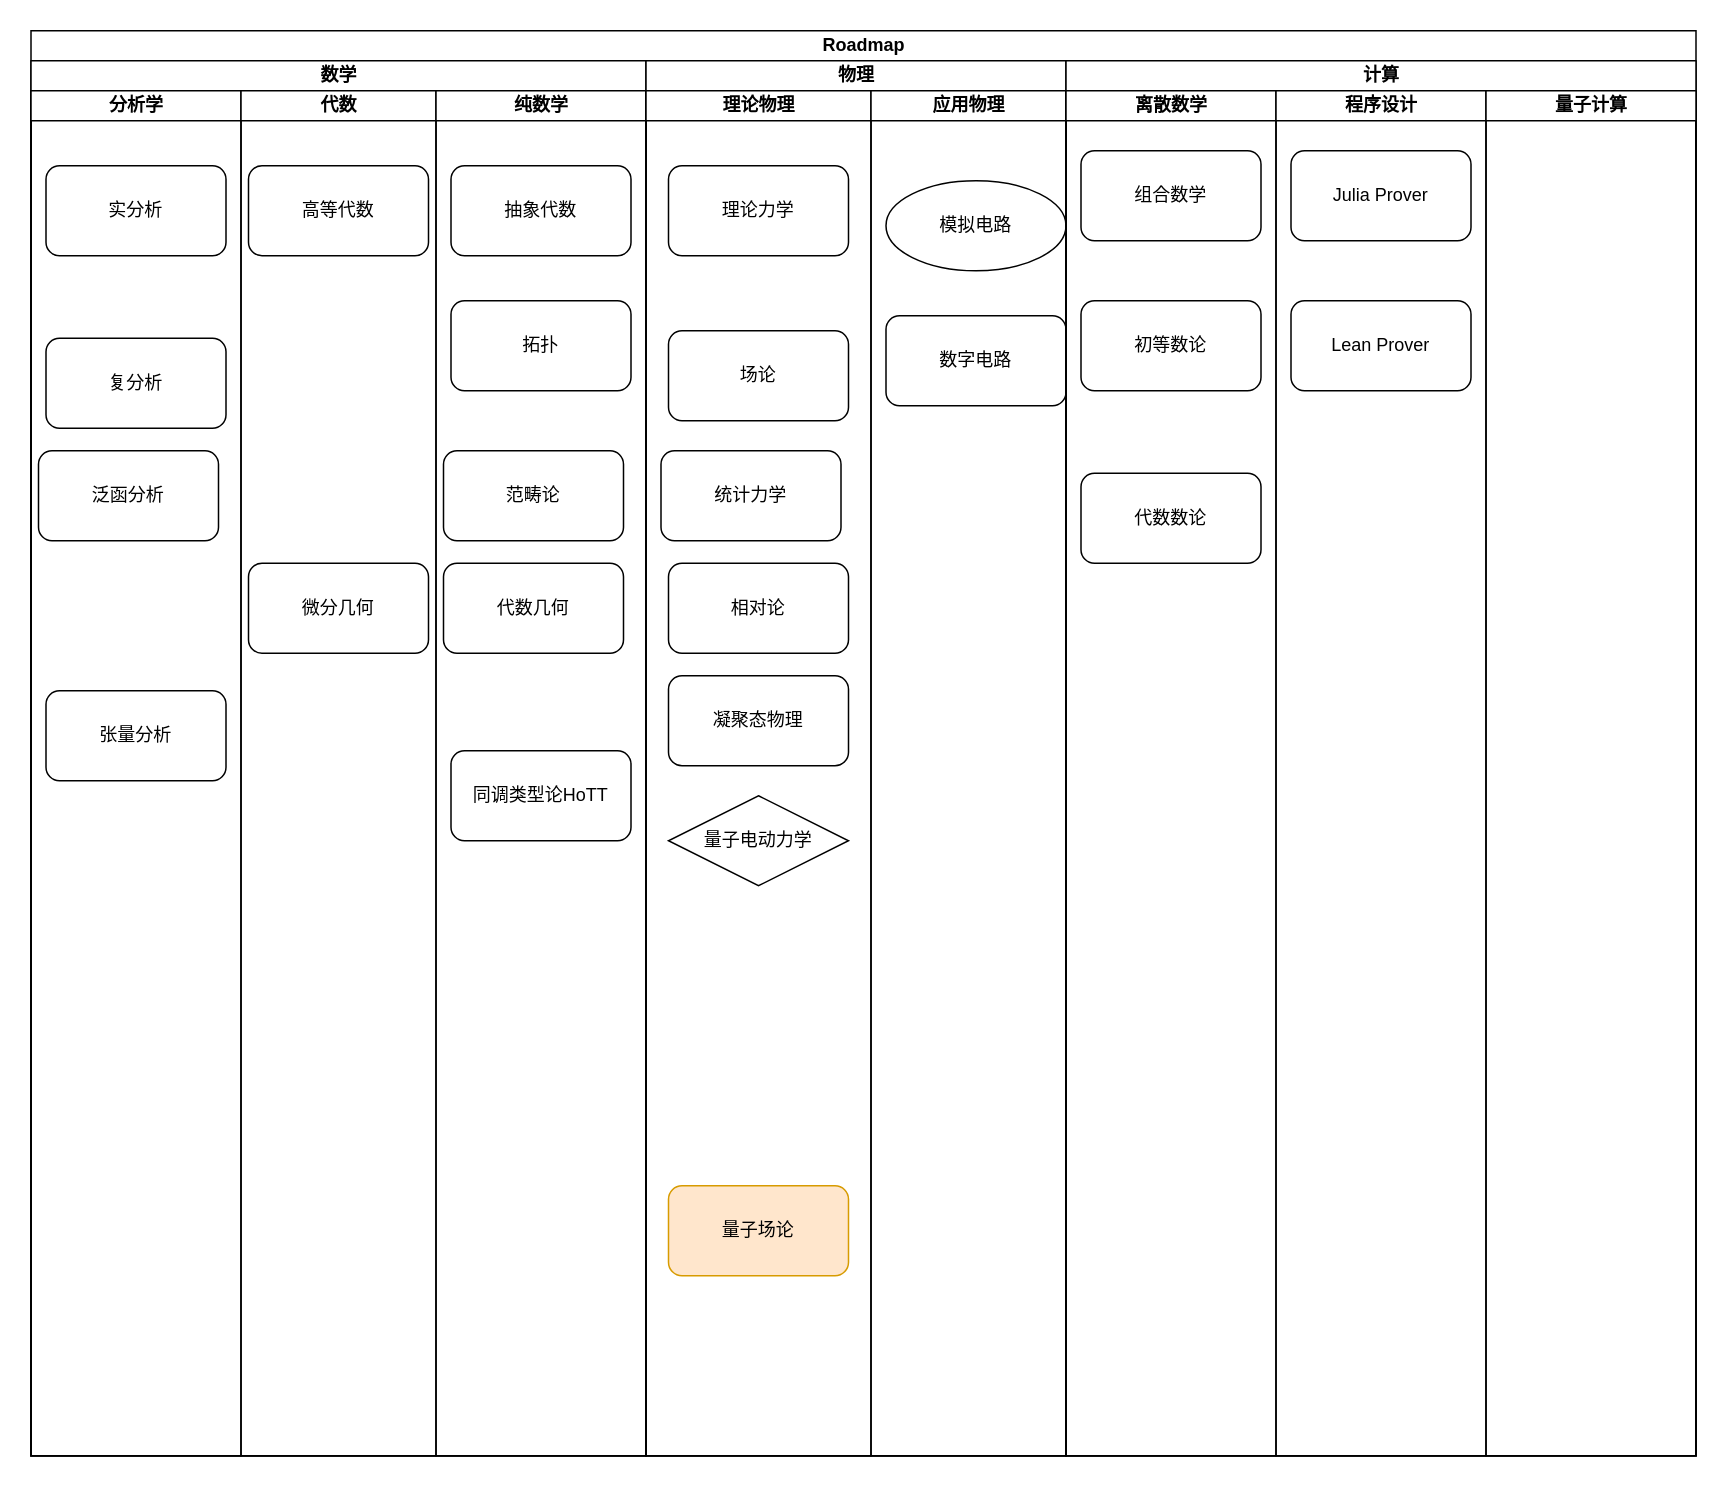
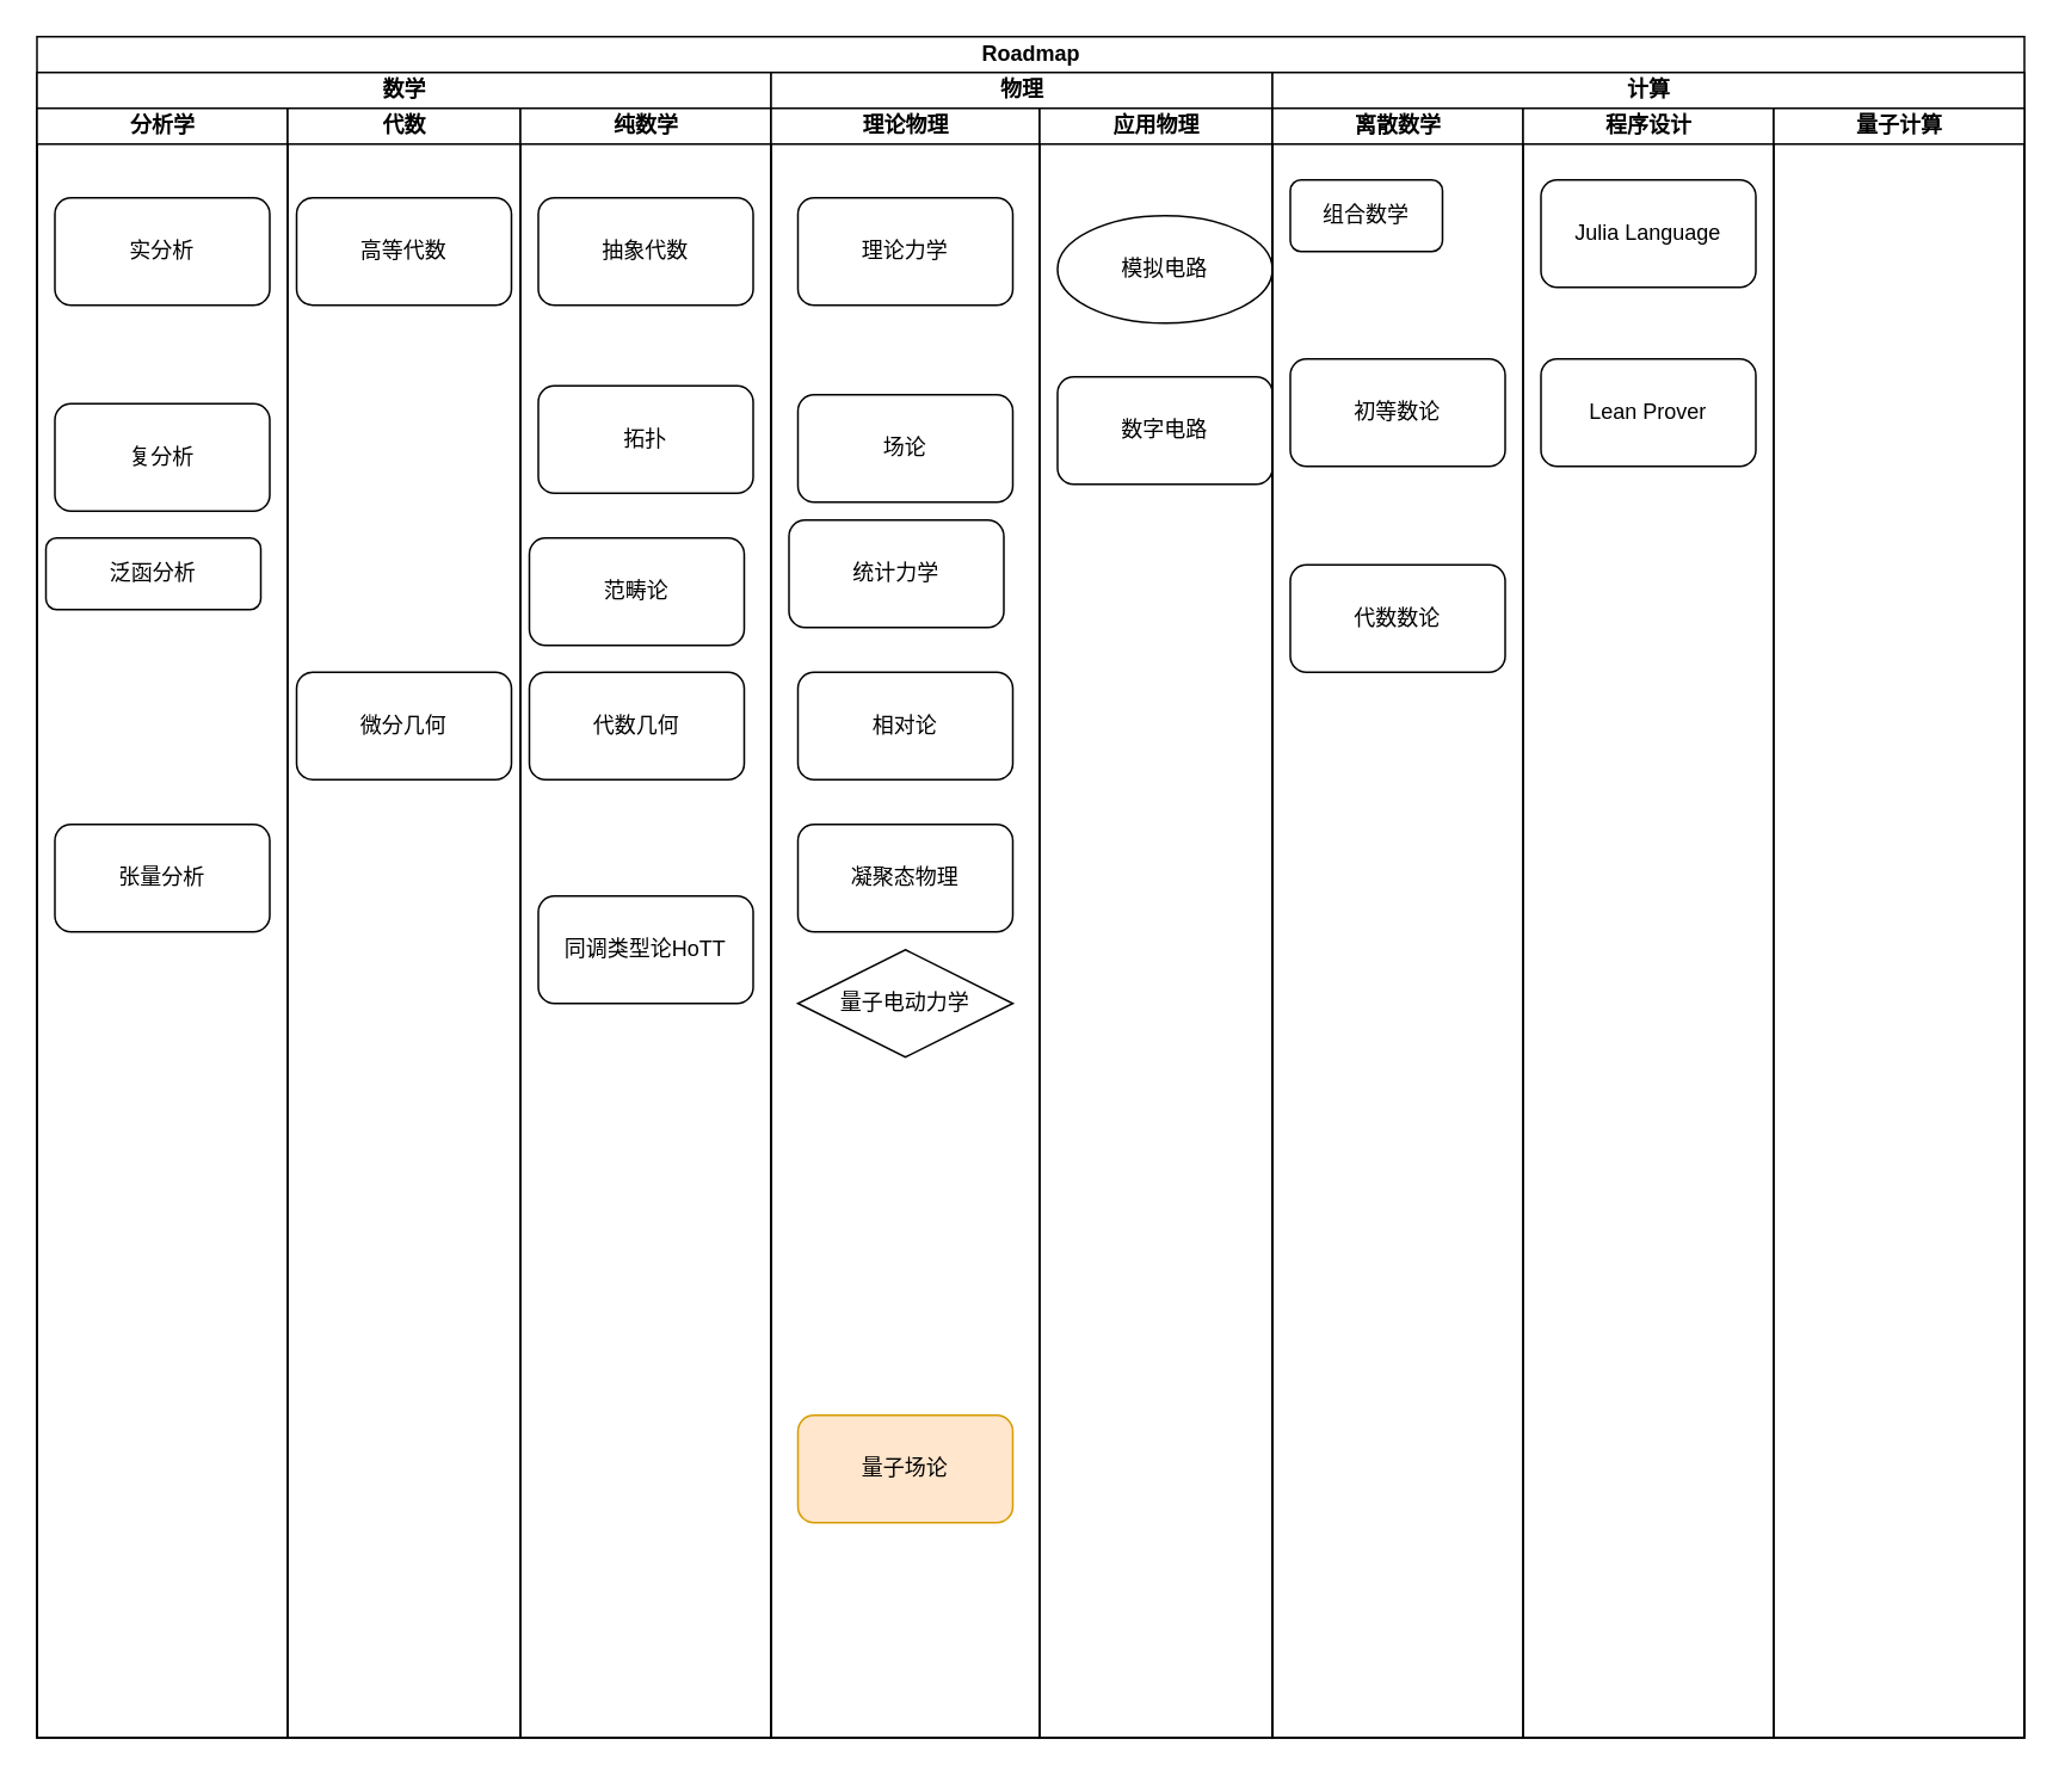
  <mxCell id="0" />
  <mxCell id="1" parent="0" />
  <mxCell id="2" value="Roadmap" style="swimlane;childLayout=stackLayout;resizeParent=1;resizeParentMax=0;startSize=20;html=1;" vertex="1" parent="1"><mxGeometry x="20" y="20" width="1110" height="950" as="geometry" /></mxCell>
  <mxCell id="3" value="数学" style="swimlane;startSize=20;html=1;" vertex="1" parent="2"><mxGeometry y="20" width="410" height="930" as="geometry" /></mxCell>
  <mxCell id="4" value="" style="swimlane;childLayout=stackLayout;resizeParent=1;resizeParentMax=0;startSize=0;html=1;" vertex="1" parent="3"><mxGeometry y="20" width="410" height="910" as="geometry"><mxRectangle x="4.547e-13" y="20" width="80" height="30" as="alternateBounds" /></mxGeometry></mxCell>
  <mxCell id="5" value="分析学" style="swimlane;startSize=20;html=1;" vertex="1" parent="4"><mxGeometry width="140" height="910" as="geometry" /></mxCell>
  <mxCell id="6" value="实分析" style="rounded=1;whiteSpace=wrap;html=1;" vertex="1" parent="5"><mxGeometry x="10" y="50" width="120" height="60" as="geometry" /></mxCell>
  <mxCell id="7" value="复分析" style="rounded=1;whiteSpace=wrap;html=1;" vertex="1" parent="5"><mxGeometry x="10" y="165" width="120" height="60" as="geometry" /></mxCell>
- <mxCell id="8" value="泛函分析" style="rounded=1;whiteSpace=wrap;html=1;" vertex="1" parent="5"><mxGeometry x="5" y="240" width="120" height="60" as="geometry" /></mxCell>
+ <mxCell id="8" value="泛函分析" style="rounded=1;whiteSpace=wrap;html=1;" vertex="1" parent="5"><mxGeometry x="5" y="240" width="120" height="40" as="geometry" /></mxCell>
  <mxCell id="9" value="张量分析" style="rounded=1;whiteSpace=wrap;html=1;" vertex="1" parent="5"><mxGeometry x="10" y="400" width="120" height="60" as="geometry" /></mxCell>
  <mxCell id="10" value="代数" style="swimlane;startSize=20;html=1;" vertex="1" parent="4"><mxGeometry x="140" width="130" height="910" as="geometry" /></mxCell>
  <mxCell id="11" value="高等代数" style="rounded=1;whiteSpace=wrap;html=1;" vertex="1" parent="10"><mxGeometry x="5" y="50" width="120" height="60" as="geometry" /></mxCell>
  <mxCell id="12" value="微分几何" style="rounded=1;whiteSpace=wrap;html=1;" vertex="1" parent="10"><mxGeometry x="5" y="315" width="120" height="60" as="geometry" /></mxCell>
  <mxCell id="13" value="纯数学" style="swimlane;startSize=20;html=1;" vertex="1" parent="4"><mxGeometry x="270" width="140" height="910" as="geometry" /></mxCell>
  <mxCell id="14" value="抽象代数" style="rounded=1;whiteSpace=wrap;html=1;" vertex="1" parent="13"><mxGeometry x="10" y="50" width="120" height="60" as="geometry" /></mxCell>
- <mxCell id="15" value="拓扑" style="rounded=1;whiteSpace=wrap;html=1;" vertex="1" parent="13"><mxGeometry x="10" y="140" width="120" height="60" as="geometry" /></mxCell>
+ <mxCell id="15" value="拓扑" style="rounded=1;whiteSpace=wrap;html=1;" vertex="1" parent="13"><mxGeometry x="10" y="155" width="120" height="60" as="geometry" /></mxCell>
  <mxCell id="16" value="范畴论" style="rounded=1;whiteSpace=wrap;html=1;" vertex="1" parent="13"><mxGeometry x="5" y="240" width="120" height="60" as="geometry" /></mxCell>
  <mxCell id="17" value="代数几何" style="rounded=1;whiteSpace=wrap;html=1;" vertex="1" parent="13"><mxGeometry x="5" y="315" width="120" height="60" as="geometry" /></mxCell>
  <mxCell id="18" value="同调类型论HoTT" style="rounded=1;whiteSpace=wrap;html=1;" vertex="1" parent="13"><mxGeometry x="10" y="440" width="120" height="60" as="geometry" /></mxCell>
  <mxCell id="19" value="物理" style="swimlane;startSize=20;html=1;" vertex="1" parent="2"><mxGeometry x="410" y="20" width="280" height="930" as="geometry" /></mxCell>
  <mxCell id="20" value="" style="swimlane;childLayout=stackLayout;resizeParent=1;resizeParentMax=0;startSize=0;html=1;" vertex="1" parent="19"><mxGeometry y="20" width="280" height="910" as="geometry" /></mxCell>
  <mxCell id="21" value="理论物理" style="swimlane;startSize=20;html=1;" vertex="1" parent="20"><mxGeometry width="150" height="910" as="geometry" /></mxCell>
  <mxCell id="22" value="理论力学" style="rounded=1;whiteSpace=wrap;html=1;" vertex="1" parent="21"><mxGeometry x="15" y="50" width="120" height="60" as="geometry" /></mxCell>
  <mxCell id="23" value="场论" style="rounded=1;whiteSpace=wrap;html=1;" vertex="1" parent="21"><mxGeometry x="15" y="160" width="120" height="60" as="geometry" /></mxCell>
  <mxCell id="24" value="相对论" style="rounded=1;whiteSpace=wrap;html=1;" vertex="1" parent="21"><mxGeometry x="15" y="315" width="120" height="60" as="geometry" /></mxCell>
  <mxCell id="25" value="量子电动力学" style="rhombus;whiteSpace=wrap;html=1;" vertex="1" parent="21"><mxGeometry x="15" y="470" width="120" height="60" as="geometry" /></mxCell>
  <mxCell id="26" value="量子场论" style="rounded=1;whiteSpace=wrap;html=1;fillColor=#ffe6cc;strokeColor=#d79b00;" vertex="1" parent="21"><mxGeometry x="15" y="730" width="120" height="60" as="geometry" /></mxCell>
- <mxCell id="27" value="统计力学" style="rounded=1;whiteSpace=wrap;html=1;" vertex="1" parent="21"><mxGeometry x="10" y="240" width="120" height="60" as="geometry" /></mxCell>
- <mxCell id="28" value="凝聚态物理" style="rounded=1;whiteSpace=wrap;html=1;" vertex="1" parent="21"><mxGeometry x="15" y="390" width="120" height="60" as="geometry" /></mxCell>
+ <mxCell id="27" value="统计力学" style="rounded=1;whiteSpace=wrap;html=1;" vertex="1" parent="21"><mxGeometry x="10" y="230" width="120" height="60" as="geometry" /></mxCell>
+ <mxCell id="28" value="凝聚态物理" style="rounded=1;whiteSpace=wrap;html=1;" vertex="1" parent="21"><mxGeometry x="15" y="400" width="120" height="60" as="geometry" /></mxCell>
  <mxCell id="29" value="应用物理" style="swimlane;startSize=20;html=1;" vertex="1" parent="20"><mxGeometry x="150" width="130" height="910" as="geometry" /></mxCell>
  <mxCell id="30" value="模拟电路" style="ellipse;whiteSpace=wrap;html=1;" vertex="1" parent="29"><mxGeometry x="10" y="60" width="120" height="60" as="geometry" /></mxCell>
  <mxCell id="31" value="数字电路" style="rounded=1;whiteSpace=wrap;html=1;" vertex="1" parent="29"><mxGeometry x="10" y="150" width="120" height="60" as="geometry" /></mxCell>
  <mxCell id="32" value="计算" style="swimlane;startSize=20;html=1;" vertex="1" parent="2"><mxGeometry x="690" y="20" width="420" height="930" as="geometry" /></mxCell>
  <mxCell id="33" value="" style="swimlane;childLayout=stackLayout;resizeParent=1;resizeParentMax=0;startSize=0;html=1;" vertex="1" parent="32"><mxGeometry x="4.547e-13" y="20" width="420.0" height="910" as="geometry" /></mxCell>
  <mxCell id="34" value="离散数学" style="swimlane;startSize=20;html=1;" vertex="1" parent="33"><mxGeometry width="140.0" height="910" as="geometry" /></mxCell>
- <mxCell id="35" value="组合数学" style="rounded=1;whiteSpace=wrap;html=1;" vertex="1" parent="34"><mxGeometry x="10.0" y="40" width="120" height="60" as="geometry" /></mxCell>
+ <mxCell id="35" value="组合数学" style="rounded=1;whiteSpace=wrap;html=1;" vertex="1" parent="34"><mxGeometry x="10.0" y="40" width="85" height="40" as="geometry" /></mxCell>
  <mxCell id="36" value="初等数论" style="rounded=1;whiteSpace=wrap;html=1;" vertex="1" parent="34"><mxGeometry x="10.0" y="140" width="120" height="60" as="geometry" /></mxCell>
  <mxCell id="37" value="代数数论" style="rounded=1;whiteSpace=wrap;html=1;" vertex="1" parent="34"><mxGeometry x="10.0" y="255" width="120" height="60" as="geometry" /></mxCell>
  <mxCell id="38" value="程序设计" style="swimlane;startSize=20;html=1;" vertex="1" parent="33"><mxGeometry x="140.0" width="140" height="910" as="geometry" /></mxCell>
- <mxCell id="39" value="Julia Prover" style="rounded=1;whiteSpace=wrap;html=1;" vertex="1" parent="38"><mxGeometry x="10" y="40" width="120" height="60" as="geometry" /></mxCell>
+ <mxCell id="39" value="Julia Language" style="rounded=1;whiteSpace=wrap;html=1;" vertex="1" parent="38"><mxGeometry x="10" y="40" width="120" height="60" as="geometry" /></mxCell>
  <mxCell id="40" value="Lean Prover" style="rounded=1;whiteSpace=wrap;html=1;" vertex="1" parent="38"><mxGeometry x="10" y="140" width="120" height="60" as="geometry" /></mxCell>
  <mxCell id="41" value="量子计算" style="swimlane;startSize=20;html=1;" vertex="1" parent="33"><mxGeometry x="280.0" width="140" height="910" as="geometry" /></mxCell>
